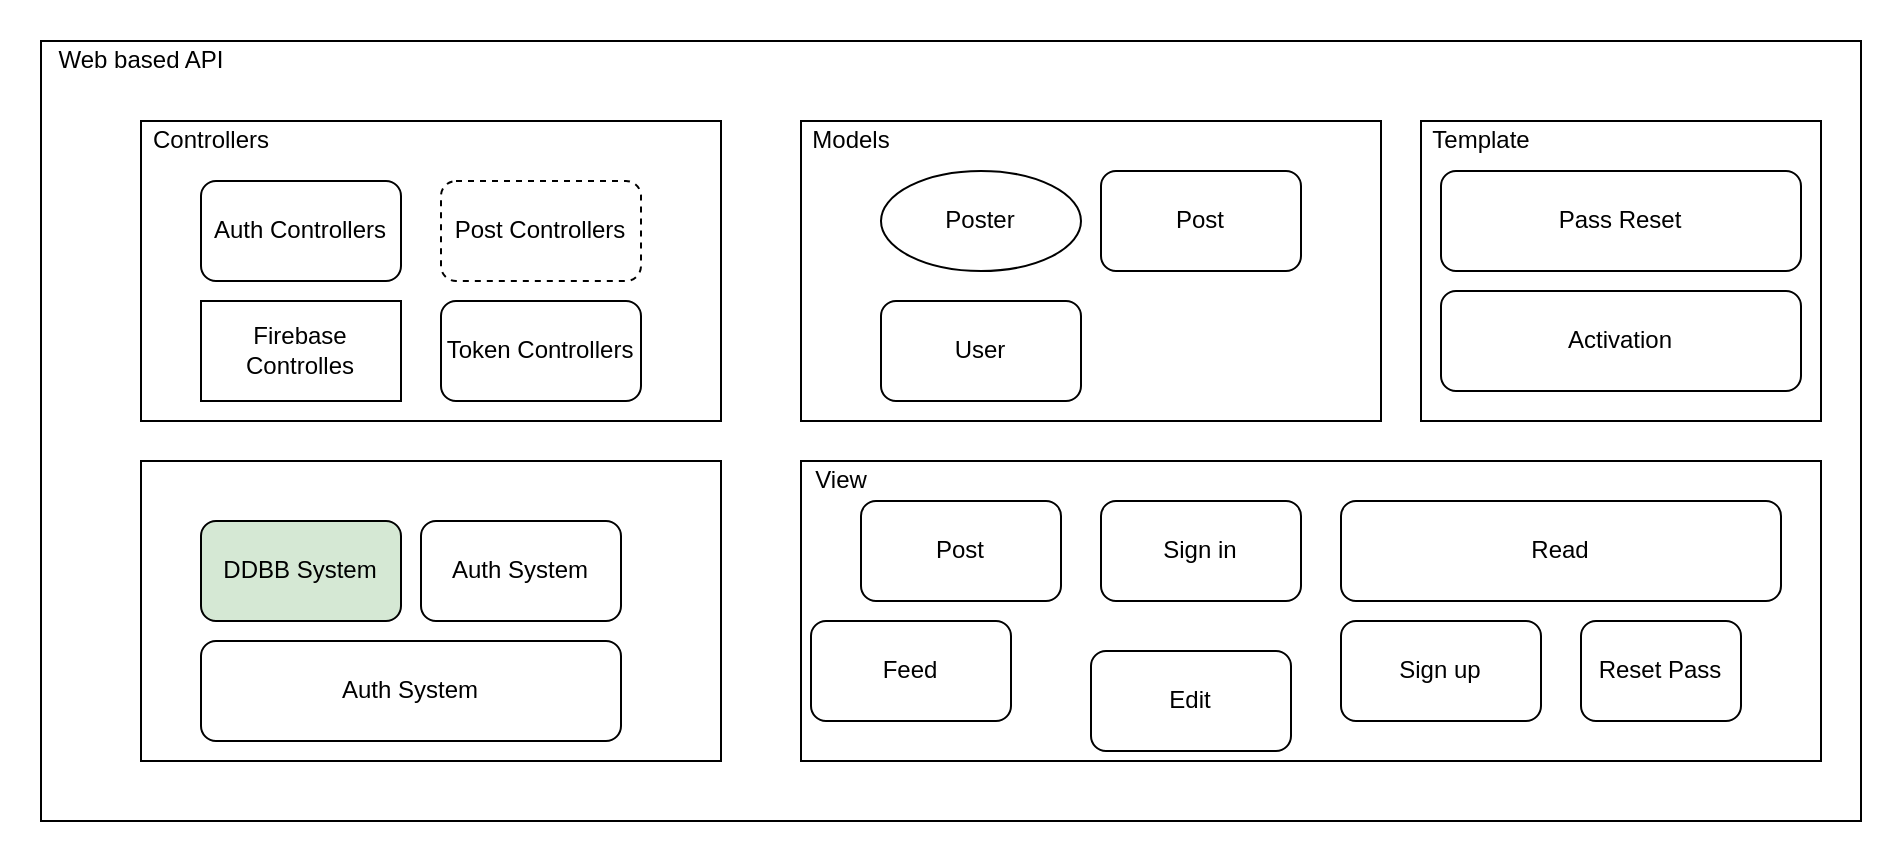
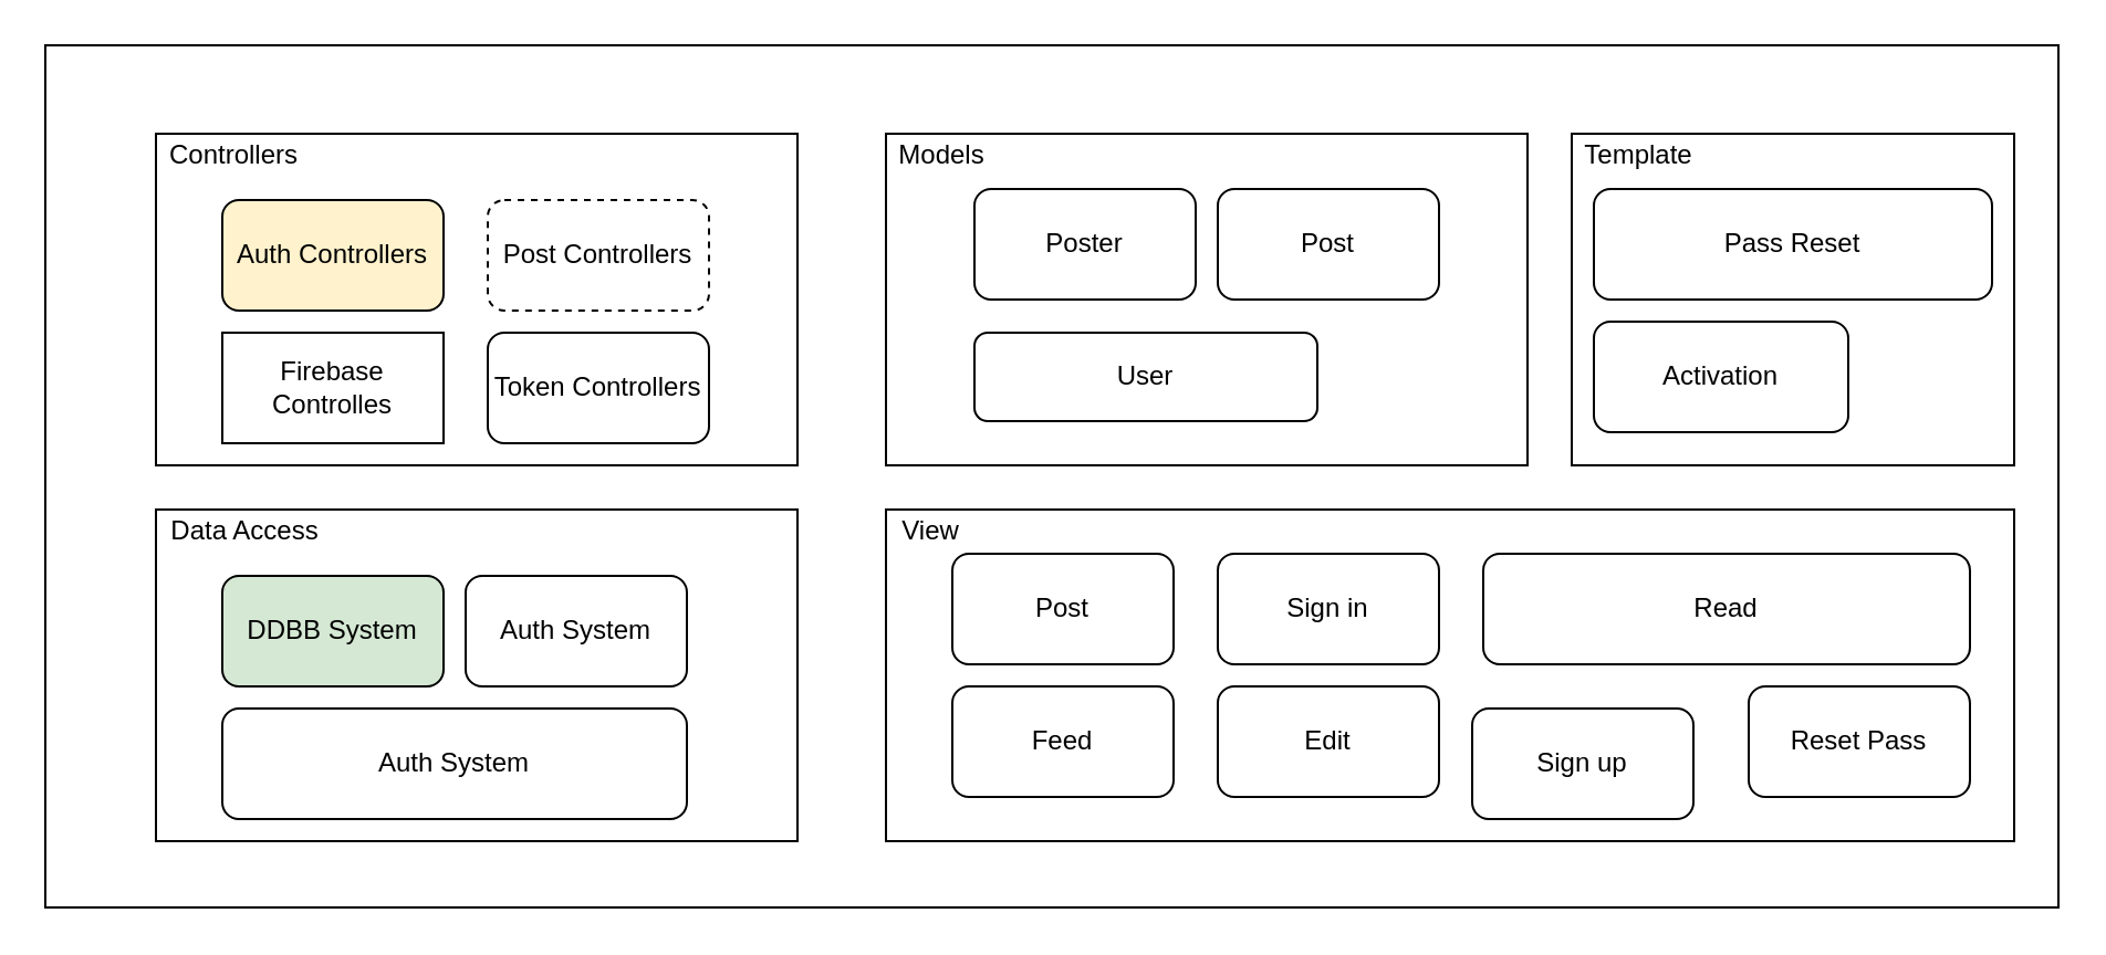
  <mxCell id="0" />
  <mxCell id="1" parent="0" />
  <mxCell id="2" value="" style="rounded=0;whiteSpace=wrap;html=1;" vertex="1" parent="1"><mxGeometry x="20" y="20" width="910" height="390" as="geometry" /></mxCell>
  <mxCell id="3" value="" style="rounded=0;whiteSpace=wrap;html=1;" vertex="1" parent="1"><mxGeometry x="70" y="60" width="290" height="150" as="geometry" /></mxCell>
  <mxCell id="4" value="" style="rounded=0;whiteSpace=wrap;html=1;" vertex="1" parent="1"><mxGeometry x="400" y="60" width="290" height="150" as="geometry" /></mxCell>
  <mxCell id="5" value="" style="rounded=0;whiteSpace=wrap;html=1;" vertex="1" parent="1"><mxGeometry x="70" y="230" width="290" height="150" as="geometry" /></mxCell>
  <mxCell id="6" value="Firebase Controlles" style="whiteSpace=wrap;html=1;rounded=0;" vertex="1" parent="1"><mxGeometry x="100" y="150" width="100" height="50" as="geometry" /></mxCell>
- <mxCell id="7" value="User" style="rounded=1;whiteSpace=wrap;html=1;" vertex="1" parent="1"><mxGeometry x="440" y="150" width="100" height="50" as="geometry" /></mxCell>
+ <mxCell id="7" value="User" style="rounded=1;whiteSpace=wrap;html=1;" vertex="1" parent="1"><mxGeometry x="440" y="150" width="155" height="40" as="geometry" /></mxCell>
  <mxCell id="8" value="Models" style="text;html=1;align=center;verticalAlign=middle;resizable=0;points=[];autosize=1;strokeColor=none;" vertex="1" parent="1"><mxGeometry x="400" y="60" width="50" height="20" as="geometry" /></mxCell>
  <mxCell id="9" value="Controllers" style="text;html=1;align=center;verticalAlign=middle;resizable=0;points=[];autosize=1;strokeColor=none;" vertex="1" parent="1"><mxGeometry x="70" y="60" width="70" height="20" as="geometry" /></mxCell>
- <mxCell id="11" value="Web based API" style="text;html=1;align=center;verticalAlign=middle;resizable=0;points=[];autosize=1;strokeColor=none;" vertex="1" parent="1"><mxGeometry x="20" y="20" width="100" height="20" as="geometry" /></mxCell>
- <mxCell id="12" value="Poster" style="ellipse;whiteSpace=wrap;html=1;" vertex="1" parent="1"><mxGeometry x="440" y="85" width="100" height="50" as="geometry" /></mxCell>
+ <mxCell id="10" value="Data Access" style="text;html=1;align=center;verticalAlign=middle;resizable=0;points=[];autosize=1;strokeColor=none;" vertex="1" parent="1"><mxGeometry x="70" y="230" width="80" height="20" as="geometry" /></mxCell>
+ <mxCell id="12" value="Poster" style="rounded=1;whiteSpace=wrap;html=1;" vertex="1" parent="1"><mxGeometry x="440" y="85" width="100" height="50" as="geometry" /></mxCell>
  <mxCell id="13" value="" style="rounded=0;whiteSpace=wrap;html=1;" vertex="1" parent="1"><mxGeometry x="400" y="230" width="510" height="150" as="geometry" /></mxCell>
- <mxCell id="14" value="Feed" style="rounded=1;whiteSpace=wrap;html=1;" vertex="1" parent="1"><mxGeometry x="405" y="310" width="100" height="50" as="geometry" /></mxCell>
+ <mxCell id="14" value="Feed" style="rounded=1;whiteSpace=wrap;html=1;" vertex="1" parent="1"><mxGeometry x="430" y="310" width="100" height="50" as="geometry" /></mxCell>
  <mxCell id="15" value="View" style="text;html=1;align=center;verticalAlign=middle;resizable=0;points=[];autosize=1;strokeColor=none;" vertex="1" parent="1"><mxGeometry x="400" y="230" width="40" height="20" as="geometry" /></mxCell>
- <mxCell id="16" value="Edit" style="rounded=1;whiteSpace=wrap;html=1;" vertex="1" parent="1"><mxGeometry x="545" y="325" width="100" height="50" as="geometry" /></mxCell>
+ <mxCell id="16" value="Edit" style="rounded=1;whiteSpace=wrap;html=1;" vertex="1" parent="1"><mxGeometry x="550" y="310" width="100" height="50" as="geometry" /></mxCell>
  <mxCell id="17" value="Post" style="rounded=1;whiteSpace=wrap;html=1;" vertex="1" parent="1"><mxGeometry x="430" y="250" width="100" height="50" as="geometry" /></mxCell>
  <mxCell id="18" value="Sign in" style="rounded=1;whiteSpace=wrap;html=1;" vertex="1" parent="1"><mxGeometry x="550" y="250" width="100" height="50" as="geometry" /></mxCell>
- <mxCell id="19" value="Sign up" style="rounded=1;whiteSpace=wrap;html=1;" vertex="1" parent="1"><mxGeometry x="670" y="310" width="100" height="50" as="geometry" /></mxCell>
+ <mxCell id="19" value="Sign up" style="rounded=1;whiteSpace=wrap;html=1;" vertex="1" parent="1"><mxGeometry x="665" y="320" width="100" height="50" as="geometry" /></mxCell>
  <mxCell id="20" value="Read" style="rounded=1;whiteSpace=wrap;html=1;" vertex="1" parent="1"><mxGeometry x="670" y="250" width="220" height="50" as="geometry" /></mxCell>
- <mxCell id="21" value="Reset Pass" style="rounded=1;whiteSpace=wrap;html=1;" vertex="1" parent="1"><mxGeometry x="790" y="310" width="80" height="50" as="geometry" /></mxCell>
+ <mxCell id="21" value="Reset Pass" style="rounded=1;whiteSpace=wrap;html=1;" vertex="1" parent="1"><mxGeometry x="790" y="310" width="100" height="50" as="geometry" /></mxCell>
  <mxCell id="22" value="Post" style="rounded=1;whiteSpace=wrap;html=1;" vertex="1" parent="1"><mxGeometry x="550" y="85" width="100" height="50" as="geometry" /></mxCell>
  <mxCell id="23" value="" style="rounded=0;whiteSpace=wrap;html=1;" vertex="1" parent="1"><mxGeometry x="710" y="60" width="200" height="150" as="geometry" /></mxCell>
  <mxCell id="24" value="Pass Reset" style="rounded=1;whiteSpace=wrap;html=1;" vertex="1" parent="1"><mxGeometry x="720" y="85" width="180" height="50" as="geometry" /></mxCell>
  <mxCell id="25" value="Template" style="text;html=1;align=center;verticalAlign=middle;resizable=0;points=[];autosize=1;strokeColor=none;" vertex="1" parent="1"><mxGeometry x="710" y="60" width="60" height="20" as="geometry" /></mxCell>
- <mxCell id="26" value="Activation" style="rounded=1;whiteSpace=wrap;html=1;" vertex="1" parent="1"><mxGeometry x="720" y="145" width="180" height="50" as="geometry" /></mxCell>
+ <mxCell id="26" value="Activation" style="rounded=1;whiteSpace=wrap;html=1;" vertex="1" parent="1"><mxGeometry x="720" y="145" width="115" height="50" as="geometry" /></mxCell>
  <mxCell id="27" value="DDBB System" style="rounded=1;whiteSpace=wrap;html=1;fillColor=#d5e8d4;" vertex="1" parent="1"><mxGeometry x="100" y="260" width="100" height="50" as="geometry" /></mxCell>
  <mxCell id="28" value="Auth System" style="rounded=1;whiteSpace=wrap;html=1;" vertex="1" parent="1"><mxGeometry x="100" y="320" width="210" height="50" as="geometry" /></mxCell>
  <mxCell id="29" value="Auth System" style="rounded=1;whiteSpace=wrap;html=1;" vertex="1" parent="1"><mxGeometry x="210" y="260" width="100" height="50" as="geometry" /></mxCell>
- <mxCell id="30" value="Auth Controllers" style="rounded=1;whiteSpace=wrap;html=1;" vertex="1" parent="1"><mxGeometry x="100" y="90" width="100" height="50" as="geometry" /></mxCell>
+ <mxCell id="30" value="Auth Controllers" style="rounded=1;whiteSpace=wrap;html=1;fillColor=#fff2cc;" vertex="1" parent="1"><mxGeometry x="100" y="90" width="100" height="50" as="geometry" /></mxCell>
  <mxCell id="31" value="Token Controllers" style="rounded=1;whiteSpace=wrap;html=1;" vertex="1" parent="1"><mxGeometry x="220" y="150" width="100" height="50" as="geometry" /></mxCell>
  <mxCell id="32" value="Post Controllers" style="rounded=1;whiteSpace=wrap;html=1;dashed=1;" vertex="1" parent="1"><mxGeometry x="220" y="90" width="100" height="50" as="geometry" /></mxCell>
